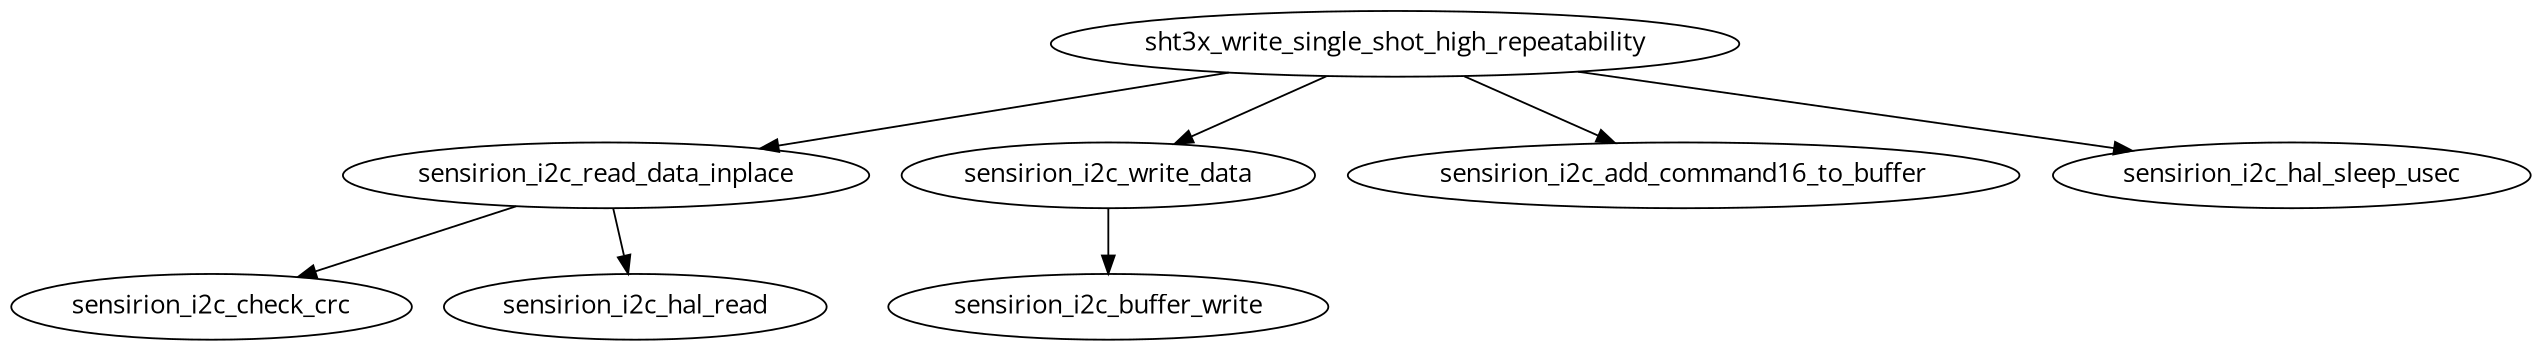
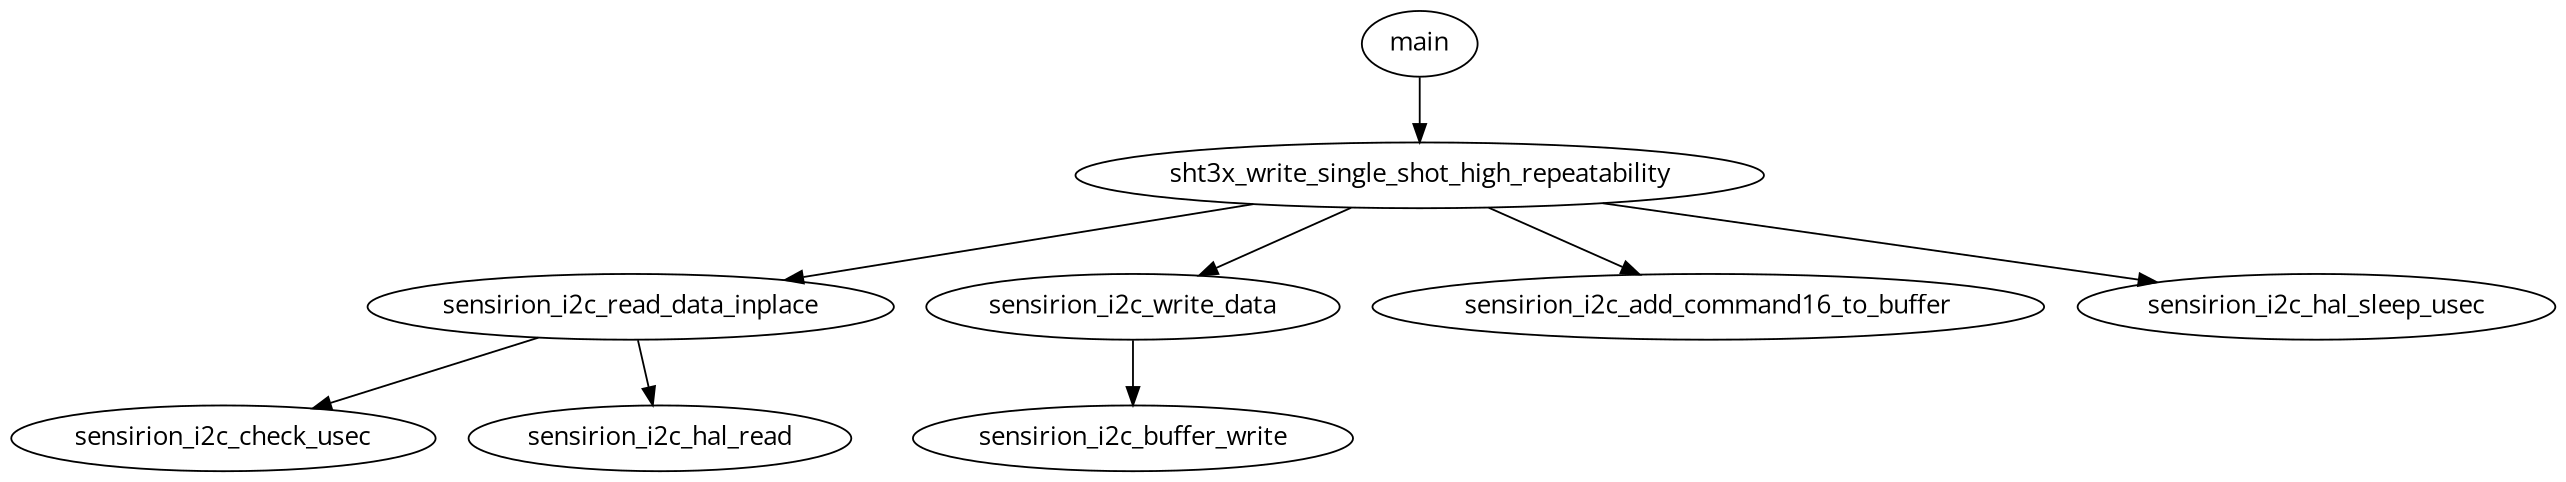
  digraph {
    fontname="Open Sans"
    node [fontname="Open Sans"]
    edge [fontname="Open Sans" style=solid]
    n1 [label=sht3x_write_single_shot_high_repeatability]
+   main
    sensirion_i2c_read_data_inplace
    sensirion_i2c_write_data
    sensirion_i2c_add_command16_to_buffer
    sensirion_i2c_hal_sleep_usec
-   sensirion_i2c_check_crc
+   sensirion_i2c_check_crc [label=sensirion_i2c_check_usec]
    sensirion_i2c_hal_read
    n9 [label=sensirion_i2c_buffer_write]
    n1 -> sensirion_i2c_read_data_inplace
    n1 -> sensirion_i2c_write_data
    n1 -> sensirion_i2c_add_command16_to_buffer
    n1 -> sensirion_i2c_hal_sleep_usec
+   main -> n1
    sensirion_i2c_read_data_inplace -> sensirion_i2c_check_crc
    sensirion_i2c_read_data_inplace -> sensirion_i2c_hal_read
    sensirion_i2c_write_data -> n9
  }
